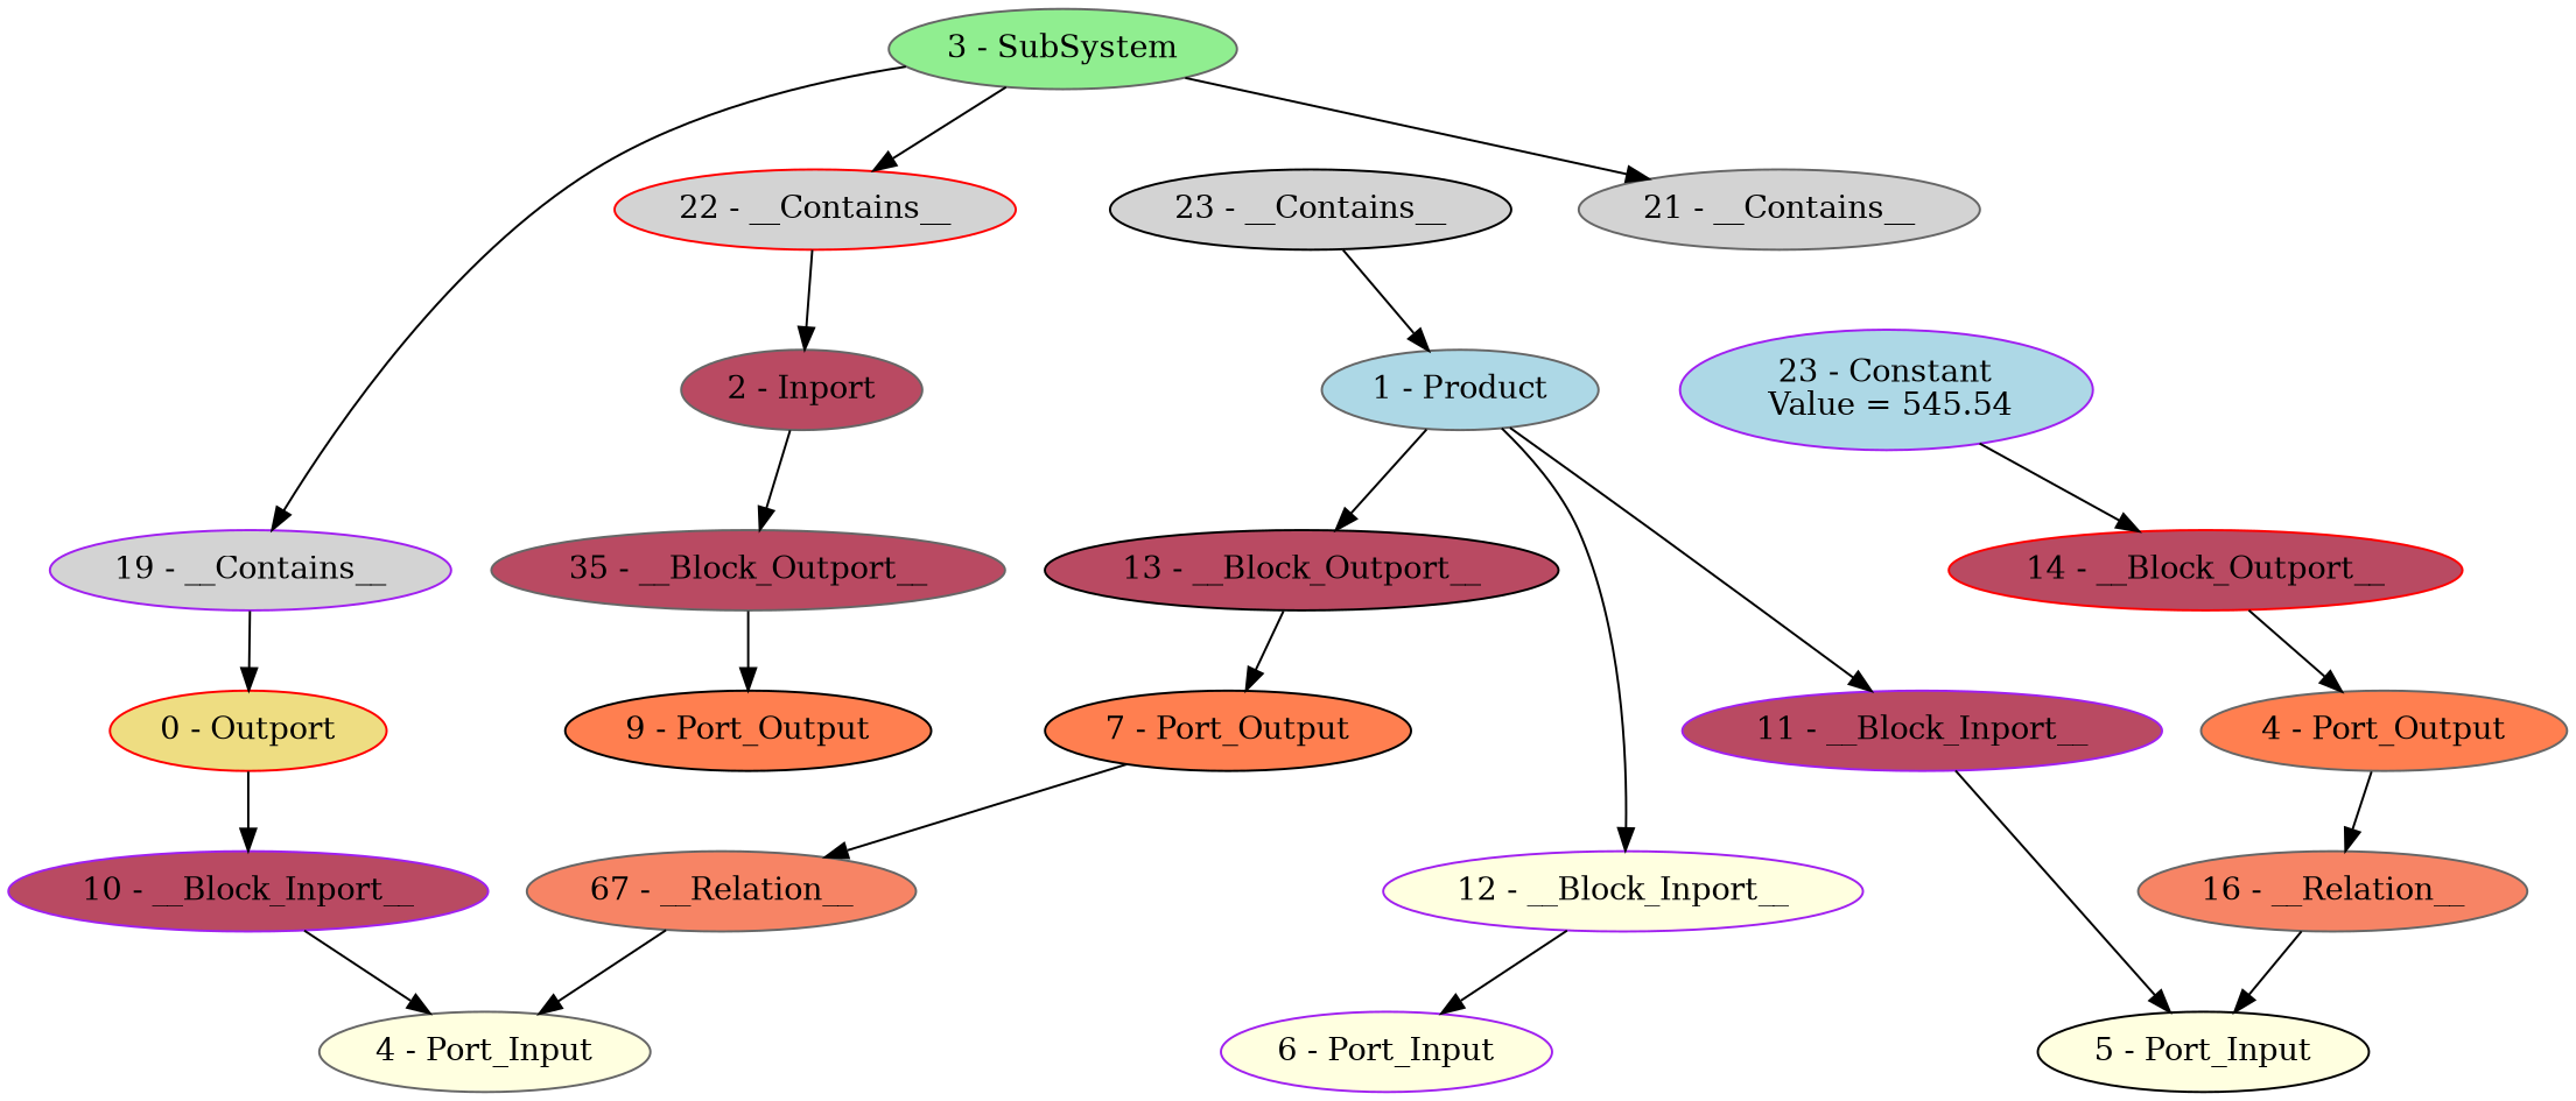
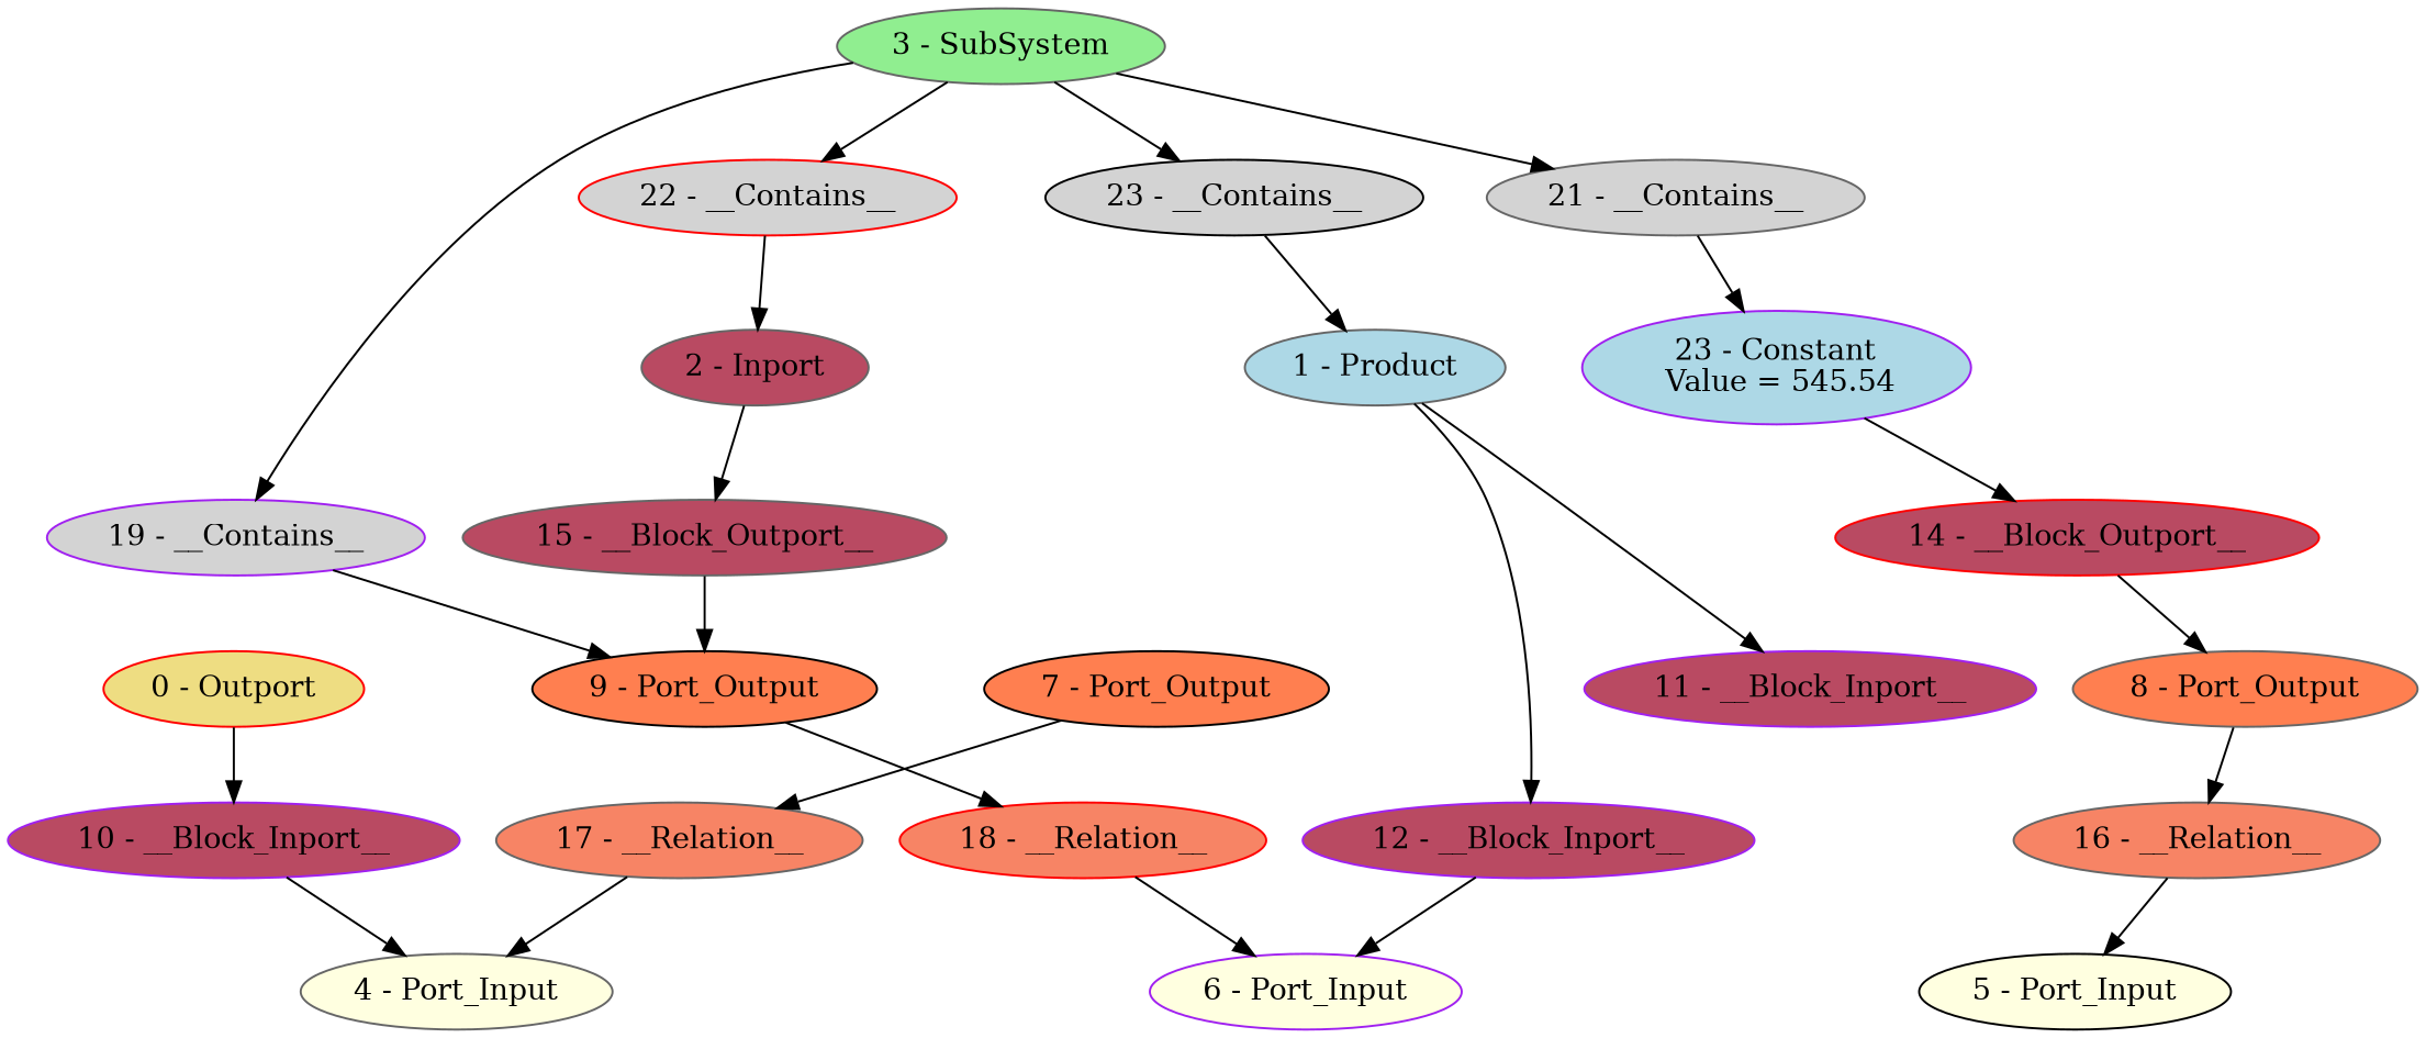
  digraph {
    node [color=gray40 fillcolor="#b94a62" style=filled]
    "0 - Outport" [color=red fillcolor=lightgoldenrod]
    "10 - __Block_Inport__" [color=purple]
    "4 - Port_Input" [fillcolor=lightyellow]
    "1 - Product" [fillcolor=lightblue]
    "11 - __Block_Inport__" [color=purple]
-   "12 - __Block_Inport__" [color=purple fillcolor=lightyellow]
-   "13 - __Block_Outport__" [color=black]
+   "12 - __Block_Inport__" [color=purple]
    "5 - Port_Input" [color=black fillcolor=lightyellow]
    "6 - Port_Input" [color=purple fillcolor=lightyellow]
    "7 - Port_Output" [color=black fillcolor=coral]
    "2 - Inport"
-   "15 - __Block_Outport__" [label="35 - __Block_Outport__"]
+   "15 - __Block_Outport__"
    "9 - Port_Output" [color=black fillcolor=coral]
    "3 - SubSystem" [fillcolor=lightgreen]
    "19 - __Contains__" [color=purple fillcolor=lightgray]
    n16 [color=black fillcolor=lightgray label="23 - __Contains__"]
    "21 - __Contains__" [fillcolor=lightgray]
    "22 - __Contains__" [color=red fillcolor=lightgray]
    "23 - Constant\n Value = 545.54" [color=purple fillcolor=lightblue]
-   "17 - __Relation__" [fillcolor="#f78465" label="67 - __Relation__"]
-   "8 - Port_Output" [fillcolor=coral label="4 - Port_Output"]
+   "17 - __Relation__" [fillcolor="#f78465"]
+   "8 - Port_Output" [fillcolor=coral]
    "16 - __Relation__" [fillcolor="#f78465"]
+   "18 - __Relation__" [color=red fillcolor="#f78465"]
    "14 - __Block_Outport__" [color=red]
    "0 - Outport" -> "10 - __Block_Inport__"
    "10 - __Block_Inport__" -> "4 - Port_Input"
    "1 - Product" -> "11 - __Block_Inport__"
    "1 - Product" -> "12 - __Block_Inport__"
-   "1 - Product" -> "13 - __Block_Outport__"
-   "11 - __Block_Inport__" -> "5 - Port_Input"
    "12 - __Block_Inport__" -> "6 - Port_Input"
-   "13 - __Block_Outport__" -> "7 - Port_Output"
    "7 - Port_Output" -> "17 - __Relation__"
    "2 - Inport" -> "15 - __Block_Outport__"
    "15 - __Block_Outport__" -> "9 - Port_Output"
+   "9 - Port_Output" -> "18 - __Relation__"
    "3 - SubSystem" -> "19 - __Contains__"
+   "3 - SubSystem" -> n16
    "3 - SubSystem" -> "21 - __Contains__"
    "3 - SubSystem" -> "22 - __Contains__"
-   "19 - __Contains__" -> "0 - Outport"
+   "19 - __Contains__" -> "9 - Port_Output"
    n16 -> "1 - Product"
+   "21 - __Contains__" -> "23 - Constant\n Value = 545.54"
    "22 - __Contains__" -> "2 - Inport"
    "23 - Constant\n Value = 545.54" -> "14 - __Block_Outport__"
    "17 - __Relation__" -> "4 - Port_Input"
    "8 - Port_Output" -> "16 - __Relation__"
    "16 - __Relation__" -> "5 - Port_Input"
+   "18 - __Relation__" -> "6 - Port_Input"
    "14 - __Block_Outport__" -> "8 - Port_Output"
  }
